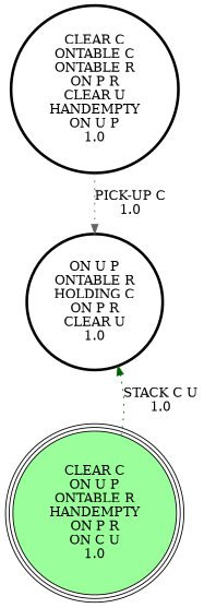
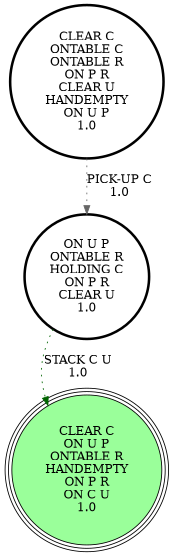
  digraph {
    node [penwidth=3 shape=circle]
    edge [style=dotted]
    "CLEAR C\nONTABLE C\nONTABLE R\nON P R\nCLEAR U\nHANDEMPTY\nON U P\n1.0\n"
    "ON U P\nONTABLE R\nHOLDING C\nON P R\nCLEAR U\n1.0\n"
    "CLEAR C\nON U P\nONTABLE R\nHANDEMPTY\nON P R\nON C U\n1.0\n" [fillcolor=palegreen1 peripheries=3 style=filled penwidth=""]
    "CLEAR C\nONTABLE C\nONTABLE R\nON P R\nCLEAR U\nHANDEMPTY\nON U P\n1.0\n" -> "ON U P\nONTABLE R\nHOLDING C\nON P R\nCLEAR U\n1.0\n" [label="PICK-UP C\n1.0\n" color=gray40]
-   "CLEAR C\nON U P\nONTABLE R\nHANDEMPTY\nON P R\nON C U\n1.0\n" -> "ON U P\nONTABLE R\nHOLDING C\nON P R\nCLEAR U\n1.0\n" [label="STACK C U\n1.0\n" color=darkgreen]
+   "ON U P\nONTABLE R\nHOLDING C\nON P R\nCLEAR U\n1.0\n" -> "CLEAR C\nON U P\nONTABLE R\nHANDEMPTY\nON P R\nON C U\n1.0\n" [label="STACK C U\n1.0\n" color=darkgreen]
  }
